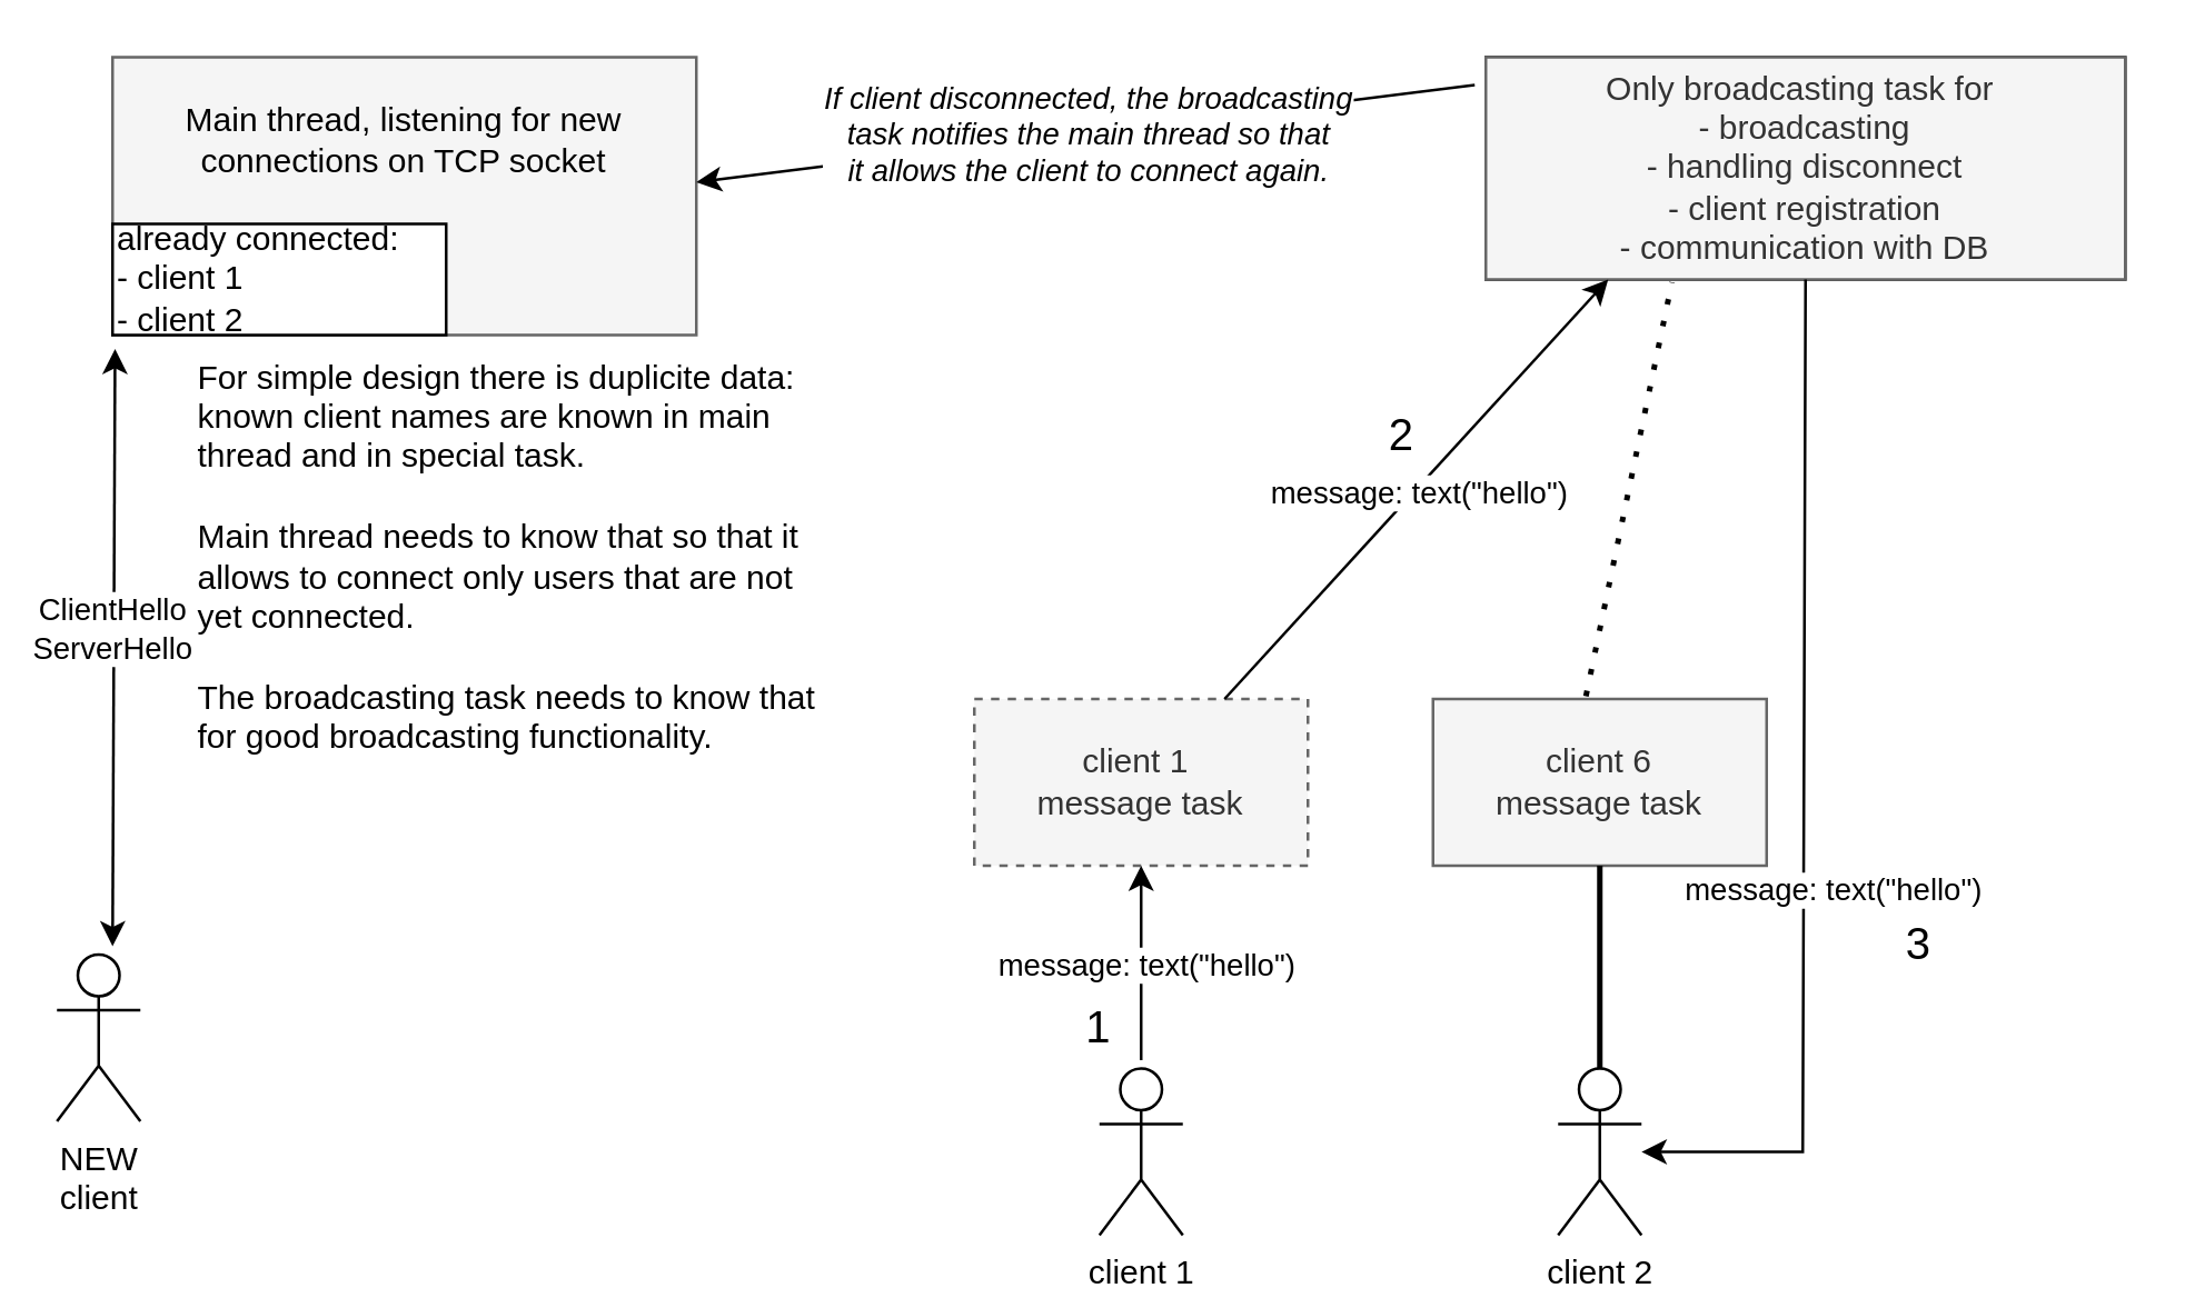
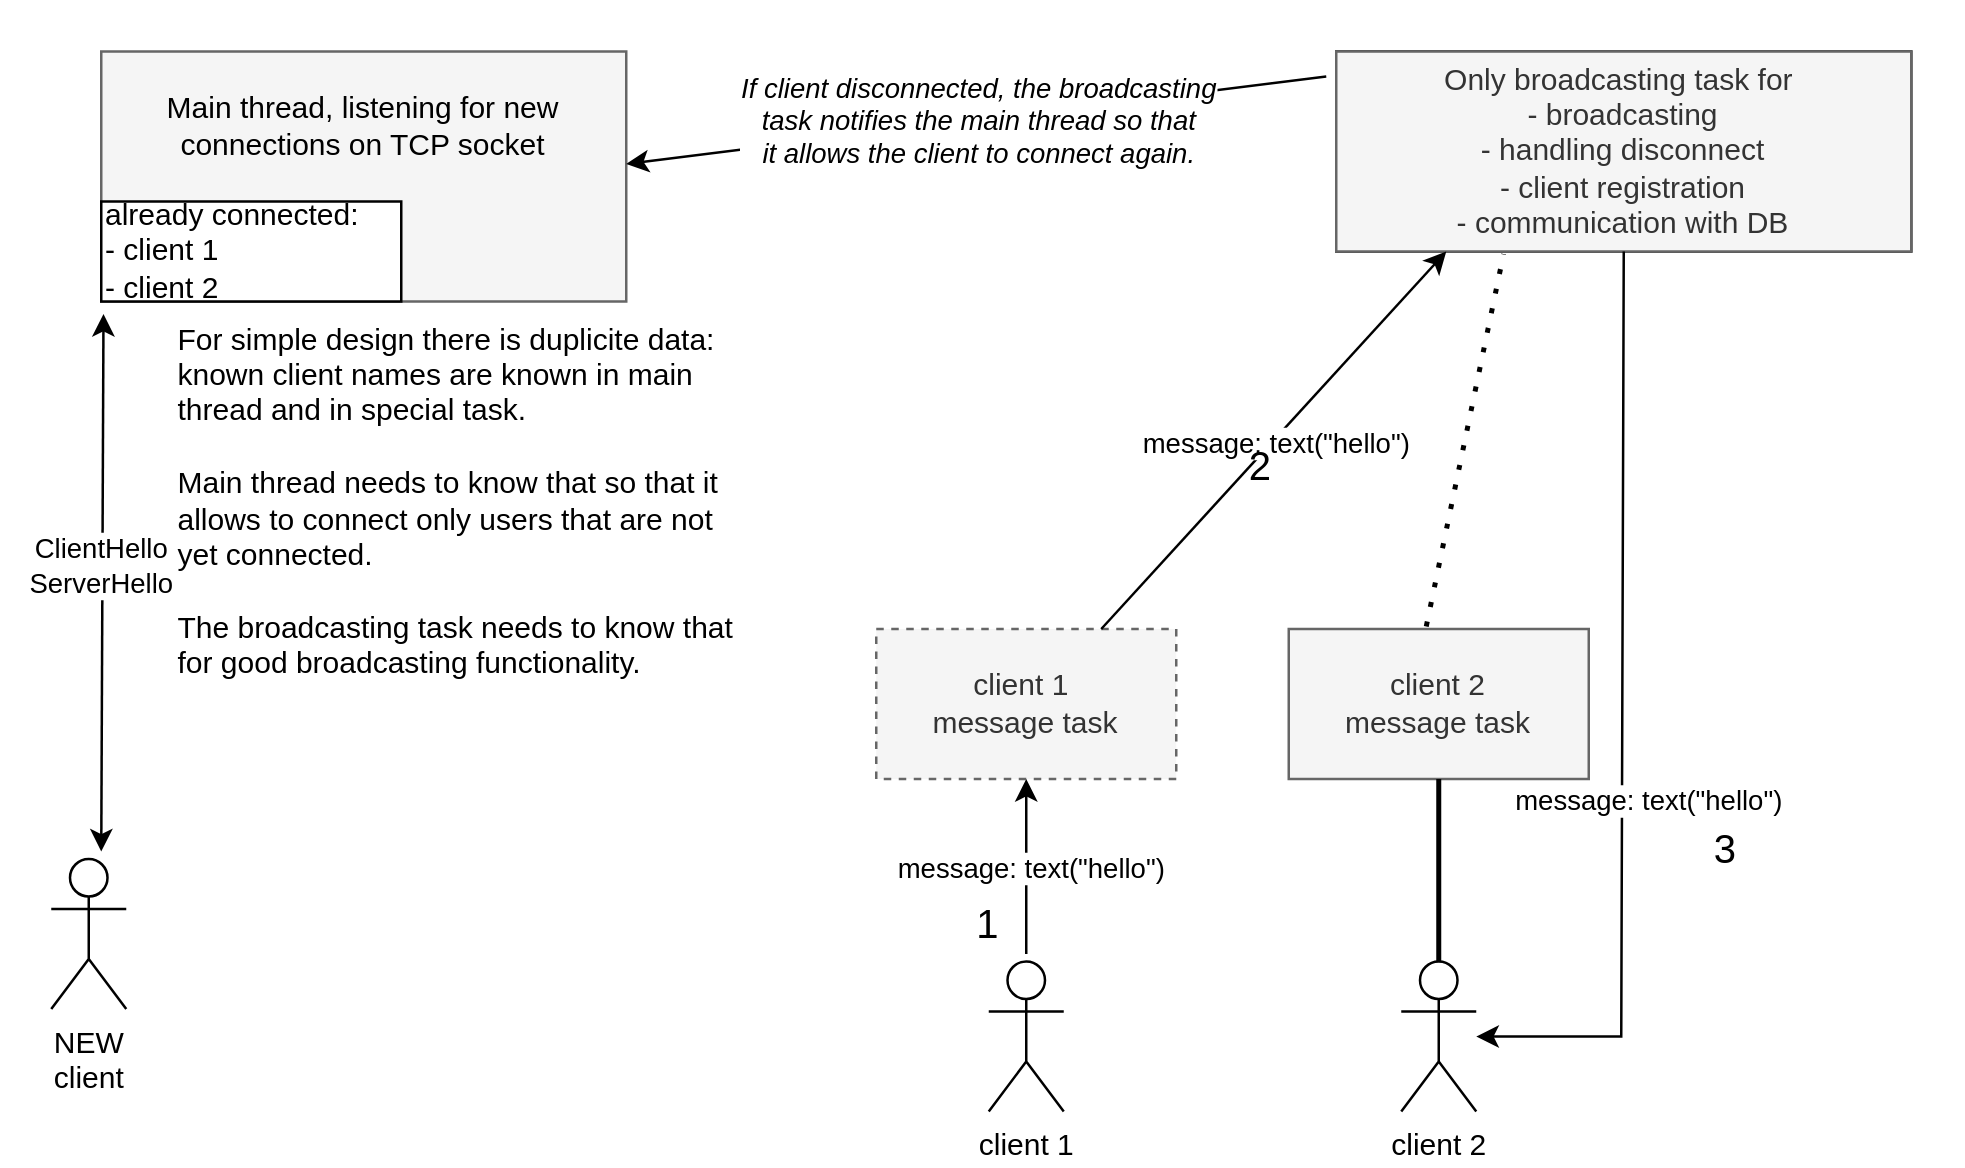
  <mxCell id="0" />
  <mxCell id="1" parent="0" />
  <mxCell id="2" value="" style="rounded=0;whiteSpace=wrap;html=1;fillColor=#f5f5f5;strokeColor=#666666;fontColor=#333333;" vertex="1" parent="1"><mxGeometry x="40" y="20" width="210" height="100" as="geometry" /></mxCell>
  <mxCell id="3" value="Main thread, listening for new connections on TCP socket" style="text;html=1;strokeColor=none;fillColor=none;align=center;verticalAlign=middle;whiteSpace=wrap;rounded=0;" vertex="1" parent="1"><mxGeometry x="40" y="20" width="210" height="60" as="geometry" /></mxCell>
  <mxCell id="4" value="" style="rounded=0;whiteSpace=wrap;html=1;" vertex="1" parent="1"><mxGeometry x="534" y="20" width="230" height="80" as="geometry" /></mxCell>
  <mxCell id="5" value="Only broadcasting task for&amp;nbsp;&lt;br&gt;- broadcasting&lt;br&gt;- handling disconnect&lt;br&gt;- client registration&lt;br&gt;- communication with DB" style="text;html=1;strokeColor=#666666;fillColor=#f5f5f5;align=center;verticalAlign=middle;whiteSpace=wrap;rounded=0;fontColor=#333333;" vertex="1" parent="1"><mxGeometry x="534" y="20" width="230" height="80" as="geometry" /></mxCell>
  <mxCell id="6" value="client 1&amp;nbsp;&lt;br&gt;message task" style="rounded=0;whiteSpace=wrap;html=1;fillColor=#f5f5f5;strokeColor=#666666;fontColor=#333333;dashed=1;" vertex="1" parent="1"><mxGeometry x="350" y="251" width="120" height="60" as="geometry" /></mxCell>
- <mxCell id="7" value="client 6&lt;br&gt;message task" style="rounded=0;whiteSpace=wrap;html=1;fillColor=#f5f5f5;strokeColor=#666666;fontColor=#333333;" vertex="1" parent="1"><mxGeometry x="515" y="251" width="120" height="60" as="geometry" /></mxCell>
+ <mxCell id="7" value="client 2&lt;br&gt;message task" style="rounded=0;whiteSpace=wrap;html=1;fillColor=#f5f5f5;strokeColor=#666666;fontColor=#333333;" vertex="1" parent="1"><mxGeometry x="515" y="251" width="120" height="60" as="geometry" /></mxCell>
  <mxCell id="8" value="client 1" style="shape=umlActor;verticalLabelPosition=bottom;verticalAlign=top;html=1;outlineConnect=0;" vertex="1" parent="1"><mxGeometry x="395" y="384" width="30" height="60" as="geometry" /></mxCell>
  <mxCell id="9" value="client 2" style="shape=umlActor;verticalLabelPosition=bottom;verticalAlign=top;html=1;outlineConnect=0;" vertex="1" parent="1"><mxGeometry x="560" y="384" width="30" height="60" as="geometry" /></mxCell>
  <mxCell id="10" value="" style="endArrow=classic;html=1;rounded=0;entryX=0.5;entryY=1;entryDx=0;entryDy=0;" edge="1" parent="1" target="6"><mxGeometry width="50" height="50" relative="1" as="geometry"><mxPoint x="410" y="381" as="sourcePoint" /><mxPoint x="600" y="321" as="targetPoint" /></mxGeometry></mxCell>
  <mxCell id="11" value="message: text(&quot;hello&quot;)" style="edgeLabel;html=1;align=center;verticalAlign=middle;resizable=0;points=[];" vertex="1" connectable="0" parent="10"><mxGeometry y="-1" relative="1" as="geometry"><mxPoint as="offset" /></mxGeometry></mxCell>
  <mxCell id="12" value="" style="endArrow=classic;html=1;rounded=0;entryX=0;entryY=0.65;entryDx=0;entryDy=0;exitX=0.75;exitY=0;exitDx=0;exitDy=0;entryPerimeter=0;" edge="1" parent="1" source="6"><mxGeometry width="50" height="50" relative="1" as="geometry"><mxPoint x="408" y="211" as="sourcePoint" /><mxPoint x="578" y="100" as="targetPoint" /></mxGeometry></mxCell>
  <mxCell id="13" value="message: text(&quot;hello&quot;)" style="edgeLabel;html=1;align=center;verticalAlign=middle;resizable=0;points=[];" vertex="1" connectable="0" parent="12"><mxGeometry y="-1" relative="1" as="geometry"><mxPoint as="offset" /></mxGeometry></mxCell>
  <mxCell id="14" value="" style="endArrow=classic;html=1;rounded=0;exitX=0.5;exitY=1;exitDx=0;exitDy=0;" edge="1" parent="1" source="4" target="9"><mxGeometry width="50" height="50" relative="1" as="geometry"><mxPoint x="647" y="142.04" as="sourcePoint" /><mxPoint x="798" y="121" as="targetPoint" /><Array as="points"><mxPoint x="648" y="414" /></Array></mxGeometry></mxCell>
  <mxCell id="15" value="message: text(&quot;hello&quot;)" style="edgeLabel;html=1;align=center;verticalAlign=middle;resizable=0;points=[];" vertex="1" connectable="0" parent="14"><mxGeometry y="-1" relative="1" as="geometry"><mxPoint x="11" y="34" as="offset" /></mxGeometry></mxCell>
  <mxCell id="16" value="1" style="text;html=1;strokeColor=none;fillColor=none;align=center;verticalAlign=middle;whiteSpace=wrap;rounded=0;fontSize=16;" vertex="1" parent="1"><mxGeometry x="365" y="354" width="60" height="30" as="geometry" /></mxCell>
- <mxCell id="17" value="2" style="text;html=1;strokeColor=none;fillColor=none;align=center;verticalAlign=middle;whiteSpace=wrap;rounded=0;fontSize=16;" vertex="1" parent="1"><mxGeometry x="474" y="141" width="60" height="30" as="geometry" /></mxCell>
+ <mxCell id="17" value="2" style="text;html=1;strokeColor=none;fillColor=none;align=center;verticalAlign=middle;whiteSpace=wrap;rounded=0;fontSize=16;" vertex="1" parent="1"><mxGeometry x="474" y="171" width="60" height="30" as="geometry" /></mxCell>
  <mxCell id="18" value="3" style="text;html=1;strokeColor=none;fillColor=none;align=center;verticalAlign=middle;whiteSpace=wrap;rounded=0;fontSize=16;" vertex="1" parent="1"><mxGeometry x="660" y="324" width="60" height="30" as="geometry" /></mxCell>
  <mxCell id="19" value="NEW&lt;br&gt;client" style="shape=umlActor;verticalLabelPosition=bottom;verticalAlign=top;html=1;outlineConnect=0;" vertex="1" parent="1"><mxGeometry x="20" y="343" width="30" height="60" as="geometry" /></mxCell>
  <mxCell id="20" value="" style="endArrow=classic;startArrow=classic;html=1;rounded=0;entryX=0.29;entryY=1.05;entryDx=0;entryDy=0;entryPerimeter=0;" edge="1" parent="1"><mxGeometry width="50" height="50" relative="1" as="geometry"><mxPoint x="40" y="340" as="sourcePoint" /><mxPoint x="40.9" y="125" as="targetPoint" /></mxGeometry></mxCell>
  <mxCell id="21" value="ClientHello&lt;br&gt;ServerHello" style="edgeLabel;html=1;align=center;verticalAlign=middle;resizable=0;points=[];" vertex="1" connectable="0" parent="20"><mxGeometry x="0.06" y="1" relative="1" as="geometry"><mxPoint as="offset" /></mxGeometry></mxCell>
  <mxCell id="22" value="already connected:&lt;br&gt;- client 1&lt;br&gt;- client 2" style="rounded=0;whiteSpace=wrap;html=1;align=left;" vertex="1" parent="1"><mxGeometry x="40" y="80" width="120" height="40" as="geometry" /></mxCell>
  <mxCell id="23" value="&lt;div style=&quot;text-align: left;&quot;&gt;&lt;span style=&quot;background-color: initial;&quot;&gt;For simple design there is duplicite data: known client names are known in main thread and in special task.&lt;/span&gt;&lt;/div&gt;&lt;div style=&quot;text-align: left;&quot;&gt;&lt;br&gt;&lt;/div&gt;&lt;div style=&quot;text-align: left;&quot;&gt;&lt;span style=&quot;background-color: initial;&quot;&gt;Main thread needs to know that so that it allows to connect only users that are not yet connected.&lt;/span&gt;&lt;/div&gt;&lt;div style=&quot;text-align: left;&quot;&gt;&lt;br&gt;&lt;/div&gt;&lt;div style=&quot;text-align: left;&quot;&gt;&lt;span style=&quot;background-color: initial;&quot;&gt;The broadcasting task needs to know that for good broadcasting functionality.&lt;/span&gt;&lt;/div&gt;" style="text;html=1;strokeColor=none;fillColor=none;align=center;verticalAlign=middle;whiteSpace=wrap;rounded=0;" vertex="1" parent="1"><mxGeometry x="70" y="120" width="230" height="160" as="geometry" /></mxCell>
  <mxCell id="24" value="" style="endArrow=classic;html=1;rounded=0;entryX=1;entryY=0.75;entryDx=0;entryDy=0;" edge="1" parent="1" target="3"><mxGeometry width="50" height="50" relative="1" as="geometry"><mxPoint x="530" y="30" as="sourcePoint" /><mxPoint x="370" y="0" as="targetPoint" /></mxGeometry></mxCell>
  <mxCell id="25" value="&lt;i&gt;If client disconnected, the broadcasting&lt;br&gt;task notifies the main thread so that&lt;br&gt;it allows the client to connect again.&lt;/i&gt;" style="edgeLabel;html=1;align=center;verticalAlign=middle;resizable=0;points=[];" vertex="1" connectable="0" parent="24"><mxGeometry x="-0.0" relative="1" as="geometry"><mxPoint as="offset" /></mxGeometry></mxCell>
  <mxCell id="26" value="" style="endArrow=none;dashed=1;html=1;dashPattern=1 3;strokeWidth=2;rounded=0;entryX=0.291;entryY=1.013;entryDx=0;entryDy=0;entryPerimeter=0;" edge="1" parent="1" target="5"><mxGeometry width="50" height="50" relative="1" as="geometry"><mxPoint x="570" y="250" as="sourcePoint" /><mxPoint x="591" y="150" as="targetPoint" /></mxGeometry></mxCell>
  <mxCell id="27" value="" style="endArrow=none;dashed=0;html=1;dashPattern=1 3;strokeWidth=2;rounded=0;entryX=0.5;entryY=1;entryDx=0;entryDy=0;exitX=0.5;exitY=0;exitDx=0;exitDy=0;exitPerimeter=0;" edge="1" parent="1" source="9" target="7"><mxGeometry width="50" height="50" relative="1" as="geometry"><mxPoint x="580" y="260" as="sourcePoint" /><mxPoint x="611" y="111" as="targetPoint" /></mxGeometry></mxCell>
